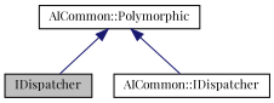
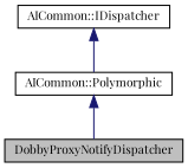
  digraph {
    fontname="Playfair Display"
    node [color=black fillcolor=white fontname="Playfair Display" fontsize=10 shape=record style=filled]
    edge [color=midnightblue dir=back fontname="Playfair Display" fontsize=10 labelfontname=Helvetica labelfontsize=10 style=solid]
-   n1 [fillcolor=grey75 fontcolor=black height=0.2 label=IDispatcher width=0.4]
+   n1 [fillcolor=grey75 fontcolor=black height=0.2 label=DobbyProxyNotifyDispatcher width=0.4]
    n2 [height=0.2 label="AICommon::IDispatcher" width=0.4]
    n3 [height=0.2 label="AICommon::Polymorphic" width=0.4]
    n3 -> n1
-   n3 -> n2
+   n2 -> n3
  }
